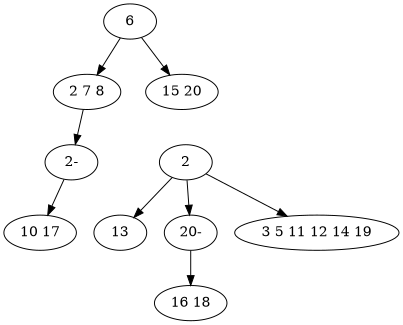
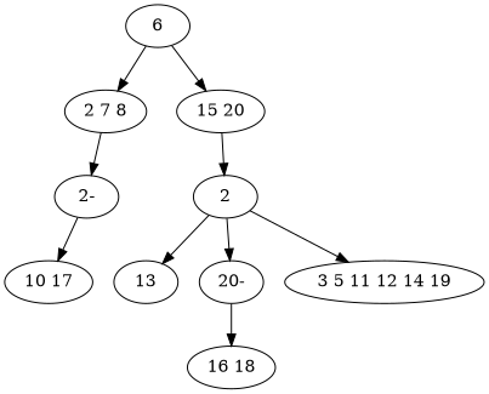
  digraph {
    n1 [label=6]
    n2 [label="2 7 8"]
    n3 [label="15 20"]
    n4 [label="2-"]
    n5 [label=2]
    n6 [label="10 17"]
    n7 [label=13]
    n8 [label="20-"]
    n9 [label="3 5 11 12 14 19"]
    n10 [label="16 18"]
    n1 -> n2
    n1 -> n3
    n2 -> n4
+   n3 -> n5
    n4 -> n6
    n5 -> n7
    n5 -> n8
    n5 -> n9
    n8 -> n10
  }
